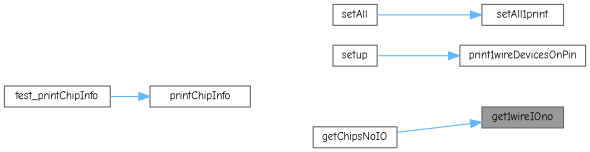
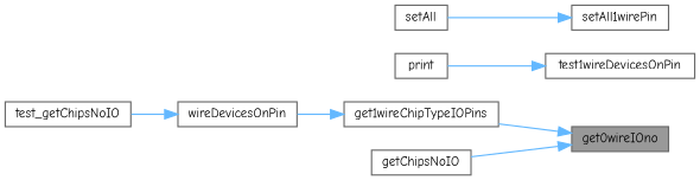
  digraph {
    fontname="Comic Neue"
    rankdir=RL
    node [color=grey40 fillcolor=white fontname="Comic Neue" fontsize=10 shape=box style=filled]
    edge [color=steelblue1 dir=back fontname="Comic Neue" fontsize=10 labelfontname=Helvetica labelfontsize=10 style=solid]
-   n1 [color=gray40 fillcolor=grey60 fontcolor=black height=0.2 label=get1wireIOno width=0.4]
+   n1 [color=gray40 fillcolor=grey60 fontcolor=black height=0.2 label=get0wireIOno width=0.4]
+   n2 [height=0.2 label=get1wireChipTypeIOPins width=0.4]
    n3 [height=0.2 label=getChipsNoIO width=0.4]
-   n4 [height=0.2 label=printChipInfo width=0.4]
-   n5 [height=0.2 label=test_printChipInfo width=0.4]
-   n6 [height=0.2 label=print1wireDevicesOnPin width=0.4]
-   n7 [height=0.2 label=setup width=0.4]
-   n8 [height=0.2 label=setAll1print width=0.4]
+   n4 [height=0.2 label=wireDevicesOnPin width=0.4]
+   n5 [height=0.2 label=test_getChipsNoIO width=0.4]
+   n6 [height=0.2 label=test1wireDevicesOnPin width=0.4]
+   n7 [height=0.2 label=print width=0.4]
+   n8 [height=0.2 label=setAll1wirePin width=0.4]
    n9 [height=0.2 label=setAll width=0.4]
+   n1 -> n2
    n1 -> n3
+   n2 -> n4
    n4 -> n5
    n6 -> n7
    n8 -> n9
  }
